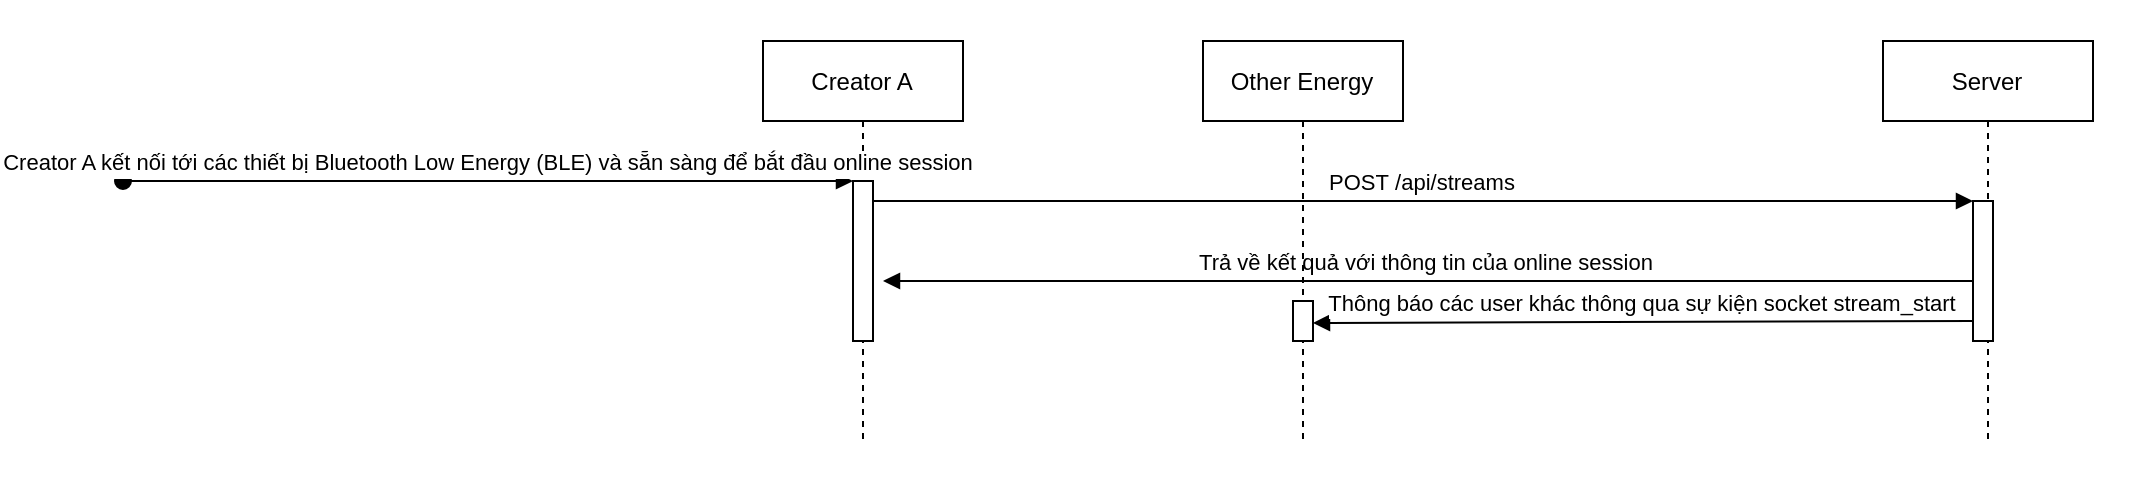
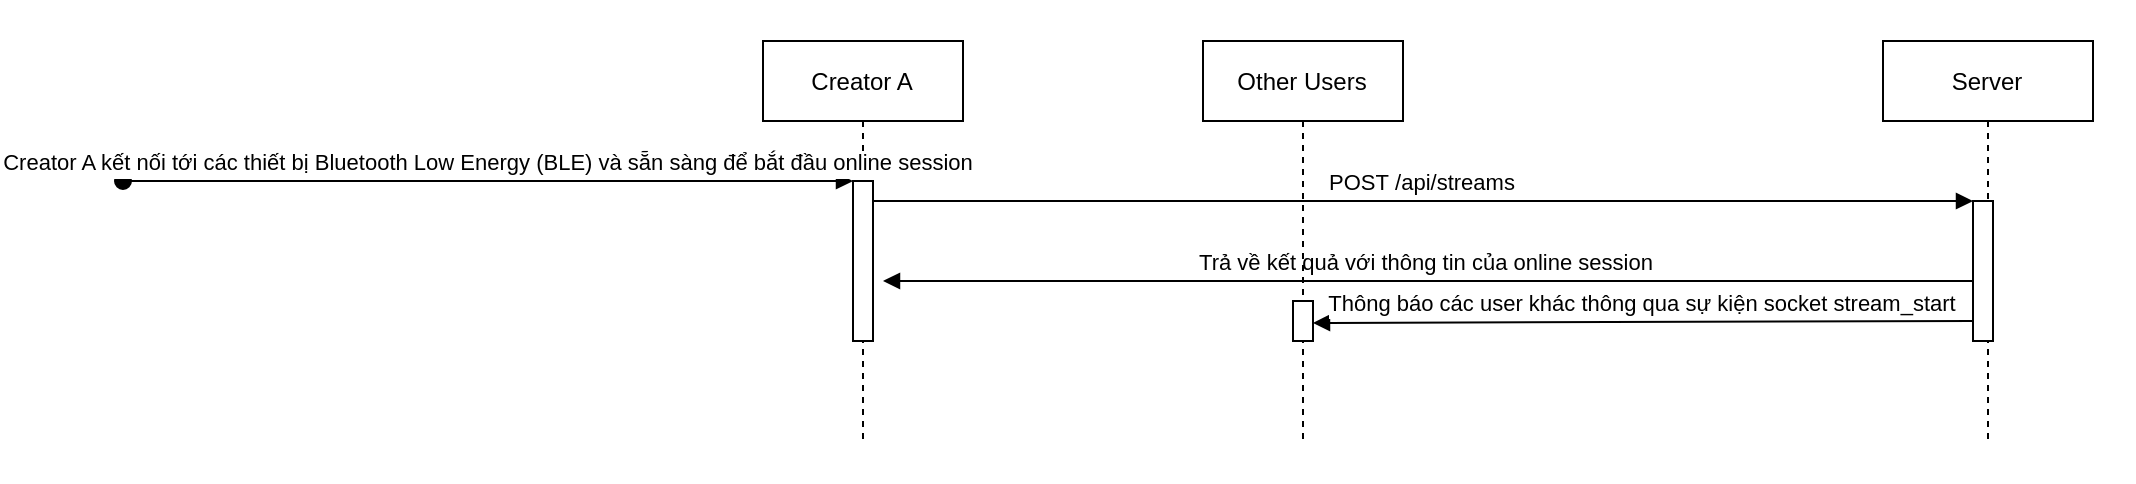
  <mxCell id="0" />
  <mxCell id="1" parent="0" />
  <mxCell id="2" value="Creator A" style="shape=umlLifeline;perimeter=lifelinePerimeter;container=1;collapsible=0;recursiveResize=0;rounded=0;shadow=0;strokeWidth=1;" parent="1" vertex="1"><mxGeometry x="20" y="20" width="100" height="200" as="geometry" /></mxCell>
  <mxCell id="3" value="" style="points=[];perimeter=orthogonalPerimeter;rounded=0;shadow=0;strokeWidth=1;" parent="2" vertex="1"><mxGeometry x="45" y="70" width="10" height="80" as="geometry" /></mxCell>
  <mxCell id="4" value="Creator A kết nối tới các thiết bị Bluetooth Low Energy (BLE) và sẵn sàng để bắt đầu online session" style="verticalAlign=bottom;startArrow=oval;endArrow=block;startSize=8;shadow=0;strokeWidth=1;" parent="2" target="3" edge="1"><mxGeometry relative="1" as="geometry"><mxPoint x="-320" y="70" as="sourcePoint" /></mxGeometry></mxCell>
  <mxCell id="5" value="Server" style="shape=umlLifeline;perimeter=lifelinePerimeter;container=1;collapsible=0;recursiveResize=0;rounded=0;shadow=0;strokeWidth=1;" parent="1" vertex="1"><mxGeometry x="580" y="20" width="105" height="200" as="geometry" /></mxCell>
  <mxCell id="6" value="" style="points=[];perimeter=orthogonalPerimeter;rounded=0;shadow=0;strokeWidth=1;" parent="5" vertex="1"><mxGeometry x="45" y="80" width="10" height="70" as="geometry" /></mxCell>
  <mxCell id="7" value="Thông báo các user khác thông qua sự kiện socket stream_start" style="verticalAlign=bottom;endArrow=block;shadow=0;strokeWidth=1;entryX=1;entryY=0.55;entryDx=0;entryDy=0;entryPerimeter=0;" edge="1" parent="5" target="11"><mxGeometry relative="1" as="geometry"><mxPoint x="45" y="140" as="sourcePoint" /><mxPoint x="-70" y="140" as="targetPoint" /></mxGeometry></mxCell>
  <mxCell id="8" value="POST /api/streams" style="verticalAlign=bottom;endArrow=block;entryX=0;entryY=0;shadow=0;strokeWidth=1;" parent="1" source="3" target="6" edge="1"><mxGeometry relative="1" as="geometry"><mxPoint x="175" y="100" as="sourcePoint" /></mxGeometry></mxCell>
  <mxCell id="9" value="Trả về kết quả với thông tin của online session" style="verticalAlign=bottom;endArrow=block;entryX=1;entryY=0;shadow=0;strokeWidth=1;" parent="1" source="6" edge="1"><mxGeometry relative="1" as="geometry"><mxPoint x="140" y="140" as="sourcePoint" /><mxPoint x="80" y="140" as="targetPoint" /></mxGeometry></mxCell>
- <mxCell id="10" value="Other Energy" style="shape=umlLifeline;perimeter=lifelinePerimeter;container=1;collapsible=0;recursiveResize=0;rounded=0;shadow=0;strokeWidth=1;" vertex="1" parent="1"><mxGeometry x="240" y="20" width="100" height="200" as="geometry" /></mxCell>
+ <mxCell id="10" value="Other Users" style="shape=umlLifeline;perimeter=lifelinePerimeter;container=1;collapsible=0;recursiveResize=0;rounded=0;shadow=0;strokeWidth=1;" vertex="1" parent="1"><mxGeometry x="240" y="20" width="100" height="200" as="geometry" /></mxCell>
  <mxCell id="11" value="" style="points=[];perimeter=orthogonalPerimeter;rounded=0;shadow=0;strokeWidth=1;" vertex="1" parent="10"><mxGeometry x="45" y="130" width="10" height="20" as="geometry" /></mxCell>
